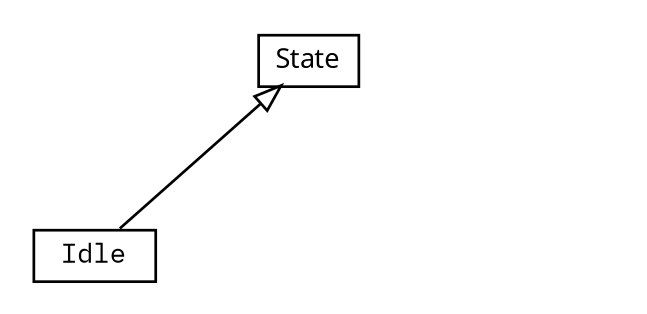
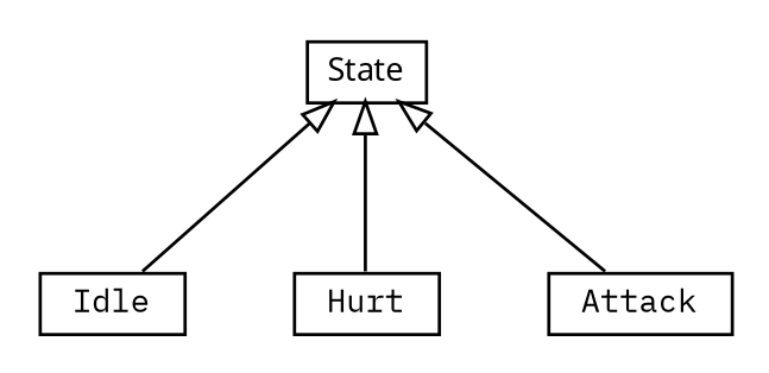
  digraph {
    fontname="IBM Plex Mono"
    nodesep=0.25
    ranksep=0.5
    node [fontcolor=black fontname="IBM Plex Mono" fontsize=10.0 shape=plaintext]
    edge [arrowtail=empty dir=back fontname="IBM Plex Mono" fontsize=10 headport=p labelfontname=arial labelfontsize=10 tailport=p]
    n1 [label=<<table title="states.State" border="0" cellborder="1" cellspacing="0" cellpadding="2" port="p" href="./State.html"> 		<tr><td><table border="0" cellspacing="0" cellpadding="1"> <tr><td align="center" balign="center"><font face="ariali"> State </font></td></tr> 		</table></td></tr> 		</table>>]
    n2 [label=<<table title="states.Idle" border="0" cellborder="1" cellspacing="0" cellpadding="2" port="p" href="./Idle.html"> 		<tr><td><table border="0" cellspacing="0" cellpadding="1"> <tr><td align="center" balign="center"> Idle </td></tr> 		</table></td></tr> 		</table>>]
+   n3 [label=<<table title="states.Hurt" border="0" cellborder="1" cellspacing="0" cellpadding="2" port="p" href="./Hurt.html"> 		<tr><td><table border="0" cellspacing="0" cellpadding="1"> <tr><td align="center" balign="center"> Hurt </td></tr> 		</table></td></tr> 		</table>>]
+   n4 [label=<<table title="states.Attack" border="0" cellborder="1" cellspacing="0" cellpadding="2" port="p" href="./Attack.html"> 		<tr><td><table border="0" cellspacing="0" cellpadding="1"> <tr><td align="center" balign="center"> Attack </td></tr> 		</table></td></tr> 		</table>>]
    n1 -> n2
+   n1 -> n3
+   n1 -> n4
  }
